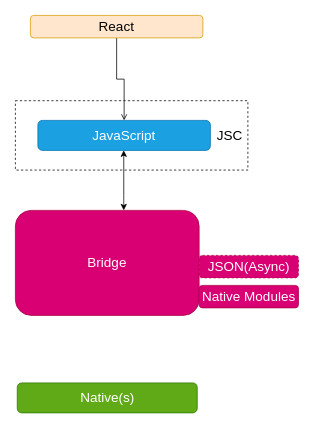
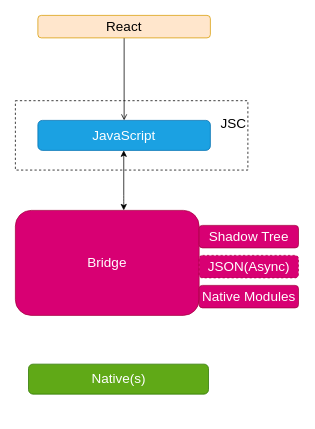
  <mxCell id="0" />
  <mxCell id="1" parent="0" />
  <mxCell id="2" value="" style="rounded=0;whiteSpace=wrap;html=1;dashed=1;" parent="1" vertex="1"><mxGeometry x="20" y="133.75" width="310" height="92.5" as="geometry" /></mxCell>
  <mxCell id="3" value="" style="edgeStyle=orthogonalEdgeStyle;rounded=0;orthogonalLoop=1;jettySize=auto;html=1;endArrow=open;" parent="1" source="4" target="5" edge="1"><mxGeometry relative="1" as="geometry" /></mxCell>
- <mxCell id="4" value="&lt;font style=&quot;font-size: 18px&quot;&gt;React&lt;/font&gt;" style="rounded=1;whiteSpace=wrap;html=1;fillColor=#ffe6cc;strokeColor=#d79b00;" parent="1" vertex="1"><mxGeometry x="40" y="20" width="230" height="30" as="geometry" /></mxCell>
+ <mxCell id="4" value="&lt;font style=&quot;font-size: 18px&quot;&gt;React&lt;/font&gt;" style="rounded=1;whiteSpace=wrap;html=1;fillColor=#ffe6cc;strokeColor=#d79b00;" parent="1" vertex="1"><mxGeometry x="50" y="20" width="230" height="30" as="geometry" /></mxCell>
  <mxCell id="5" value="&lt;font style=&quot;font-size: 18px&quot;&gt;JavaScript&lt;/font&gt;" style="rounded=1;whiteSpace=wrap;html=1;fillColor=#1ba1e2;strokeColor=#006EAF;fontColor=#ffffff;" parent="1" vertex="1"><mxGeometry x="50" y="160" width="230" height="40" as="geometry" /></mxCell>
- <mxCell id="6" value="&lt;font style=&quot;font-size: 18px&quot;&gt;JSC&lt;/font&gt;" style="text;html=1;strokeColor=none;fillColor=none;align=center;verticalAlign=middle;whiteSpace=wrap;rounded=0;dashed=1;" parent="1" vertex="1"><mxGeometry x="290" y="170" width="32" height="20" as="geometry" /></mxCell>
+ <mxCell id="6" value="&lt;font style=&quot;font-size: 18px&quot;&gt;JSC&lt;/font&gt;" style="text;html=1;strokeColor=none;fillColor=none;align=center;verticalAlign=middle;whiteSpace=wrap;rounded=0;dashed=1;" parent="1" vertex="1"><mxGeometry x="295" y="155" width="32" height="20" as="geometry" /></mxCell>
  <mxCell id="7" value="" style="endArrow=classic;startArrow=classic;html=1;" parent="1" edge="1"><mxGeometry width="50" height="50" relative="1" as="geometry"><mxPoint x="164.5" y="280" as="sourcePoint" /><mxPoint x="164.5" y="200" as="targetPoint" /><Array as="points"><mxPoint x="164.5" y="270" /></Array></mxGeometry></mxCell>
  <mxCell id="8" value="" style="group" parent="1" vertex="1" connectable="0"><mxGeometry x="20" y="280" width="377.5" height="140" as="geometry" /></mxCell>
  <mxCell id="9" value="&lt;span style=&quot;font-size: 18px&quot;&gt;Bridge&lt;/span&gt;" style="rounded=1;whiteSpace=wrap;html=1;fillColor=#d80073;strokeColor=#A50040;fontColor=#ffffff;" parent="8" vertex="1"><mxGeometry width="245" height="140" as="geometry" /></mxCell>
+ <mxCell id="10" value="&lt;font style=&quot;font-size: 18px&quot;&gt;Shadow Tree&lt;/font&gt;" style="rounded=1;whiteSpace=wrap;html=1;fillColor=#d80073;strokeColor=#A50040;fontColor=#ffffff;" parent="8" vertex="1"><mxGeometry x="245" y="20" width="132.5" height="30" as="geometry" /></mxCell>
  <mxCell id="11" value="&lt;font style=&quot;font-size: 18px&quot;&gt;JSON(Async)&lt;/font&gt;" style="rounded=1;whiteSpace=wrap;html=1;fillColor=#d80073;strokeColor=#A50040;fontColor=#ffffff;dashed=1;" parent="8" vertex="1"><mxGeometry x="245" y="60" width="132.5" height="30" as="geometry" /></mxCell>
  <mxCell id="12" value="&lt;font style=&quot;font-size: 18px&quot;&gt;Native Modules&lt;/font&gt;" style="rounded=1;whiteSpace=wrap;html=1;fillColor=#d80073;strokeColor=#A50040;fontColor=#ffffff;" parent="8" vertex="1"><mxGeometry x="245" y="100" width="132.5" height="30" as="geometry" /></mxCell>
- <mxCell id="13" value="&lt;font style=&quot;font-size: 18px&quot;&gt;Native(s)&lt;/font&gt;" style="rounded=1;whiteSpace=wrap;html=1;fillColor=#60a917;strokeColor=#2D7600;fontColor=#ffffff;" parent="1" vertex="1"><mxGeometry x="22.5" y="510" width="240" height="40" as="geometry" /></mxCell>
+ <mxCell id="13" value="&lt;font style=&quot;font-size: 18px&quot;&gt;Native(s)&lt;/font&gt;" style="rounded=1;whiteSpace=wrap;html=1;fillColor=#60a917;strokeColor=#2D7600;fontColor=#ffffff;" parent="1" vertex="1"><mxGeometry x="37.5" y="485" width="240" height="40" as="geometry" /></mxCell>
